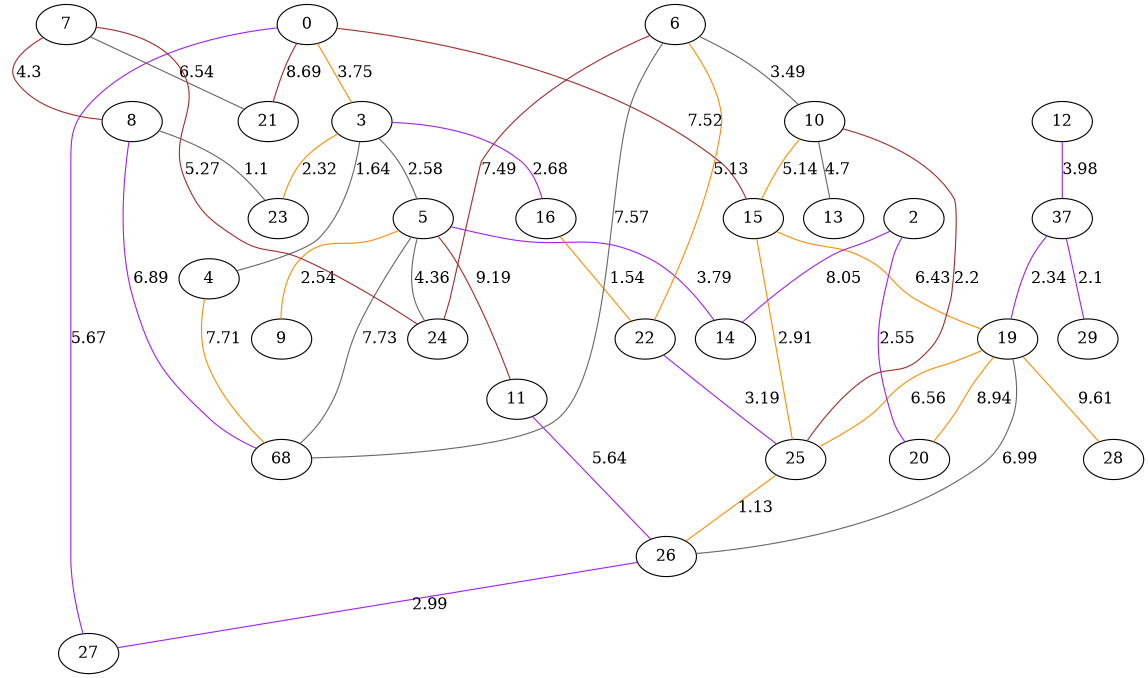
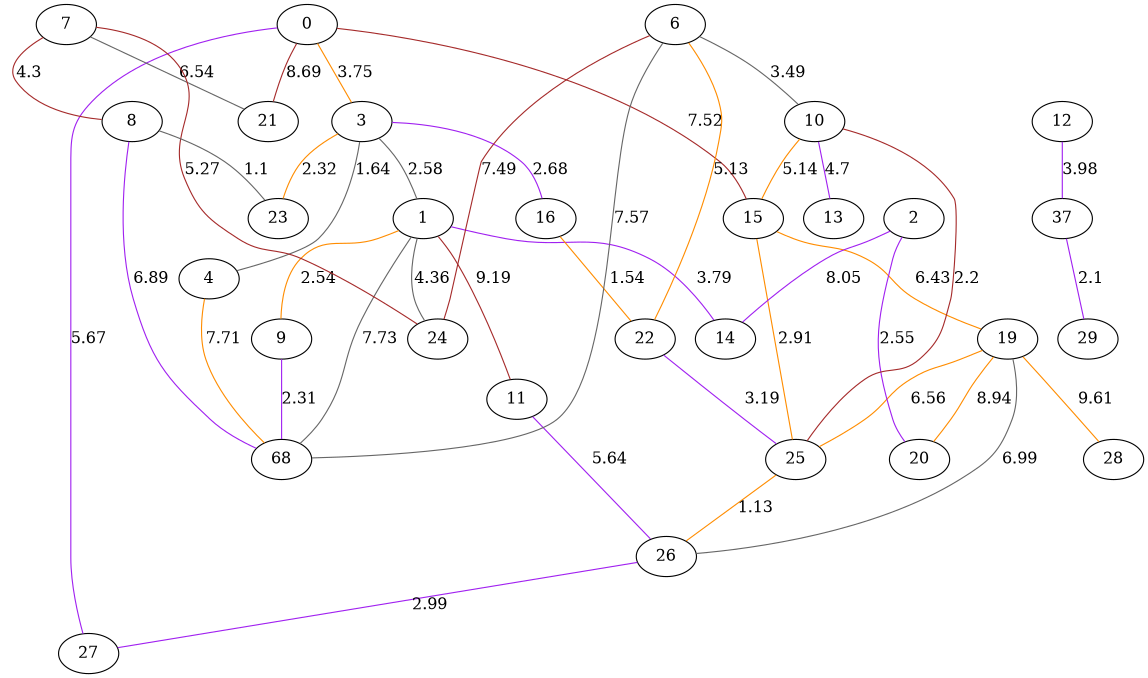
  graph {
    edge [color=purple]
    0
    3
    15
    21
    27
    4
-   5
+   5 [label=1]
    16
    23
    25
    19
    2
    14
    20
    n15 [label=68]
    9
    11
    24
    22
    26
    6
    10
    13
    7
    8
    n26 [label=37]
    12
    29
    28
    0 -- 3 [color=darkorange label=3.75]
    0 -- 15 [color=brown label=7.52]
    0 -- 21 [color=brown label=8.69]
    0 -- 27 [label=5.67]
    3 -- 4 [color=gray40 label=1.64]
    3 -- 5 [color=gray40 label=2.58]
    3 -- 16 [label=2.68]
    3 -- 23 [color=darkorange label=2.32]
    15 -- 25 [color=darkorange label=2.91]
    15 -- 19 [color=darkorange label=6.43]
    4 -- n15 [color=darkorange label=7.71]
    5 -- 14 [label=3.79]
    5 -- n15 [color=gray40 label=7.73]
    5 -- 9 [color=darkorange label=2.54]
    5 -- 11 [color=brown label=9.19]
    5 -- 24 [color=gray40 label=4.36]
    16 -- 22 [color=darkorange label=1.54]
    25 -- 26 [color=darkorange label=1.13]
    19 -- 25 [color=darkorange label=6.56]
    19 -- 20 [color=darkorange label=8.94]
    19 -- 26 [color=gray40 label=6.99]
    19 -- 28 [color=darkorange label=9.61]
    2 -- 14 [label=8.05]
    2 -- 20 [label=2.55]
+   9 -- n15 [label=2.31]
    11 -- 26 [label=5.64]
    22 -- 25 [label=3.19]
    26 -- 27 [label=2.99]
    6 -- n15 [color=gray40 label=7.57]
    6 -- 24 [color=brown label=7.49]
    6 -- 22 [color=darkorange label=5.13]
    6 -- 10 [color=gray40 label=3.49]
    10 -- 15 [color=darkorange label=5.14]
    10 -- 25 [color=brown label=2.2]
-   10 -- 13 [color=gray40 label=4.7]
+   10 -- 13 [label=4.7]
    7 -- 21 [color=gray40 label=6.54]
    7 -- 24 [color=brown label=5.27]
    7 -- 8 [color=brown label=4.3]
    8 -- 23 [color=gray40 label=1.1]
    8 -- n15 [label=6.89]
-   n26 -- 19 [label=2.34]
    n26 -- 29 [label=2.1]
    12 -- n26 [label=3.98]
  }
